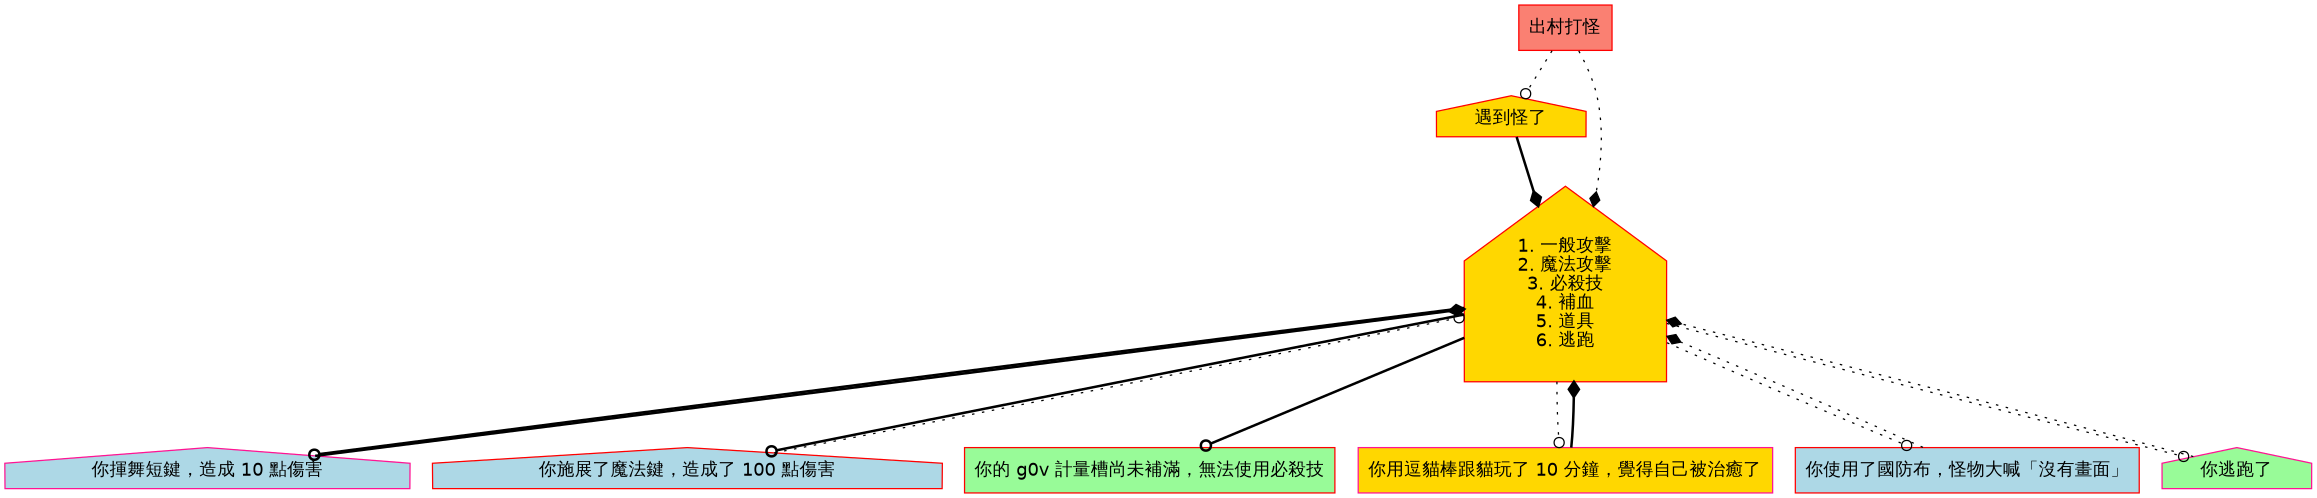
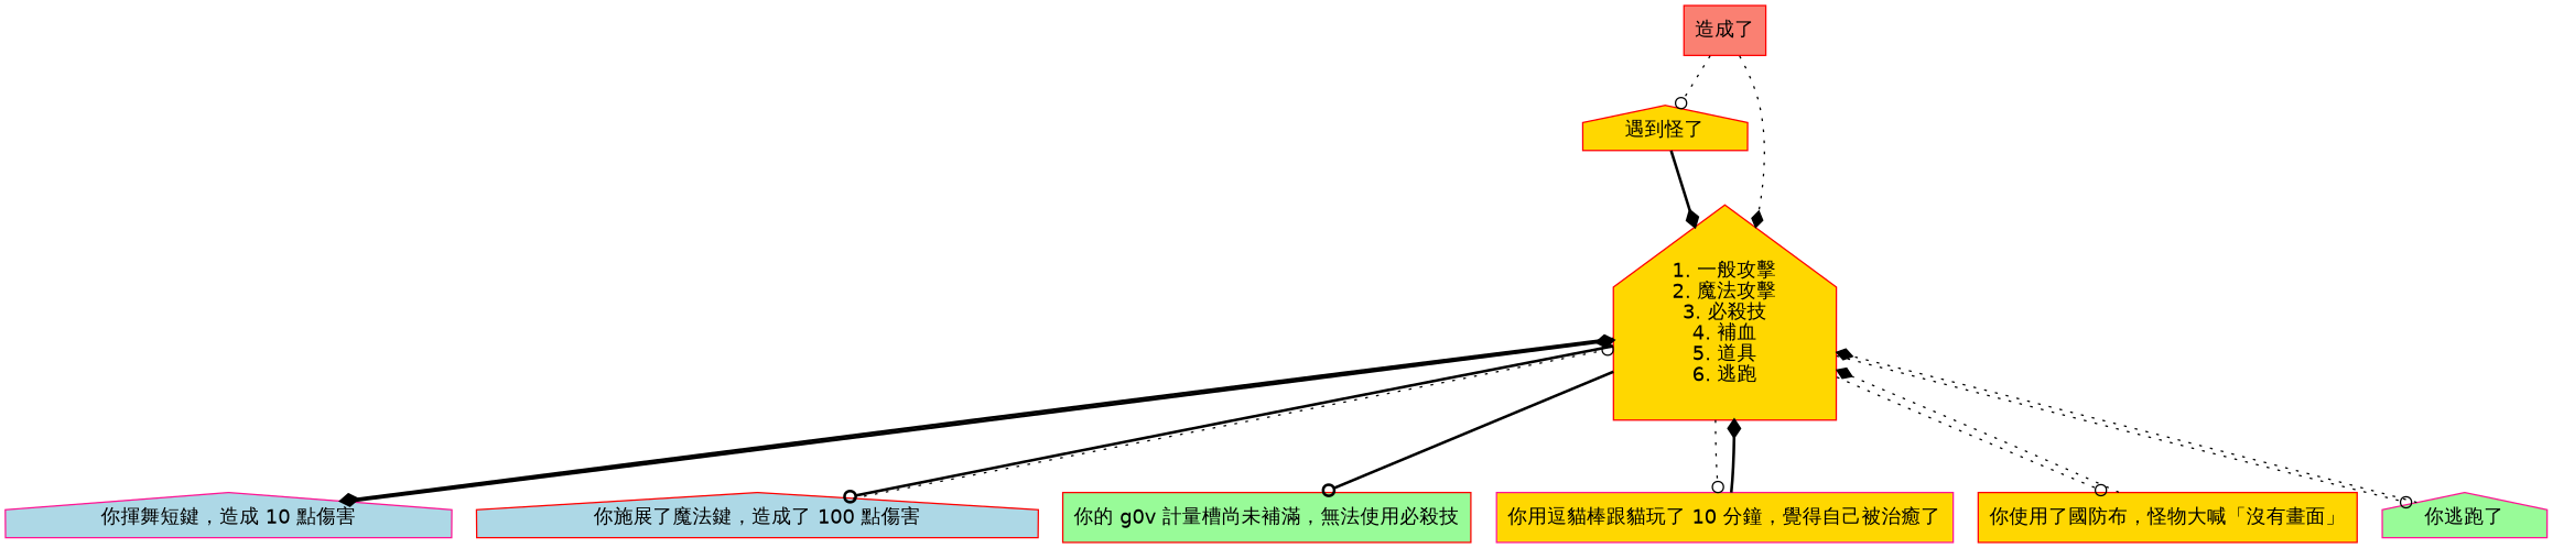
  digraph {
    fontname="DejaVu Sans"
    node [color=red fillcolor=gold fontname="DejaVu Sans" shape=house style=filled]
    edge [arrowhead=odot fontname="DejaVu Sans" style=dotted]
-   n1 [fillcolor=salmon label="出村打怪" shape=box]
+   n1 [fillcolor=salmon label="造成了" shape=box]
    n2 [label="遇到怪了"]
    n3 [label="1. 一般攻擊\n2. 魔法攻擊\n3. 必殺技\n4. 補血\n5. 道具\n6. 逃跑"]
    n4 [color=deeppink fillcolor=lightblue label="你揮舞短鍵，造成 10 點傷害"]
    n5 [fillcolor=lightblue label="你施展了魔法鍵，造成了 100 點傷害"]
    n6 [fillcolor=palegreen label="你的 g0v 計量槽尚未補滿，無法使用必殺技" shape=box]
    n7 [color=deeppink label="你用逗貓棒跟貓玩了 10 分鐘，覺得自己被治癒了" shape=box]
-   n8 [fillcolor=lightblue label="你使用了國防布，怪物大喊「沒有畫面」" shape=box]
+   n8 [label="你使用了國防布，怪物大喊「沒有畫面」" shape=box]
    n9 [color=deeppink fillcolor=palegreen label="你逃跑了"]
    n1 -> n2
    n1 -> n3 [arrowhead=diamond]
    n2 -> n3 [arrowhead=diamond style=bold]
-   n3 -> n4 [style=bold]
+   n3 -> n4 [arrowhead=diamond style=bold]
    n3 -> n5 [style=bold]
    n3 -> n6 [style=bold]
    n3 -> n7
    n3 -> n8
    n3 -> n9
    n4 -> n3 [arrowhead=diamond style=bold]
    n5 -> n3
    n7 -> n3 [arrowhead=diamond style=bold]
    n8 -> n3 [arrowhead=diamond]
    n9 -> n3 [arrowhead=diamond]
  }
